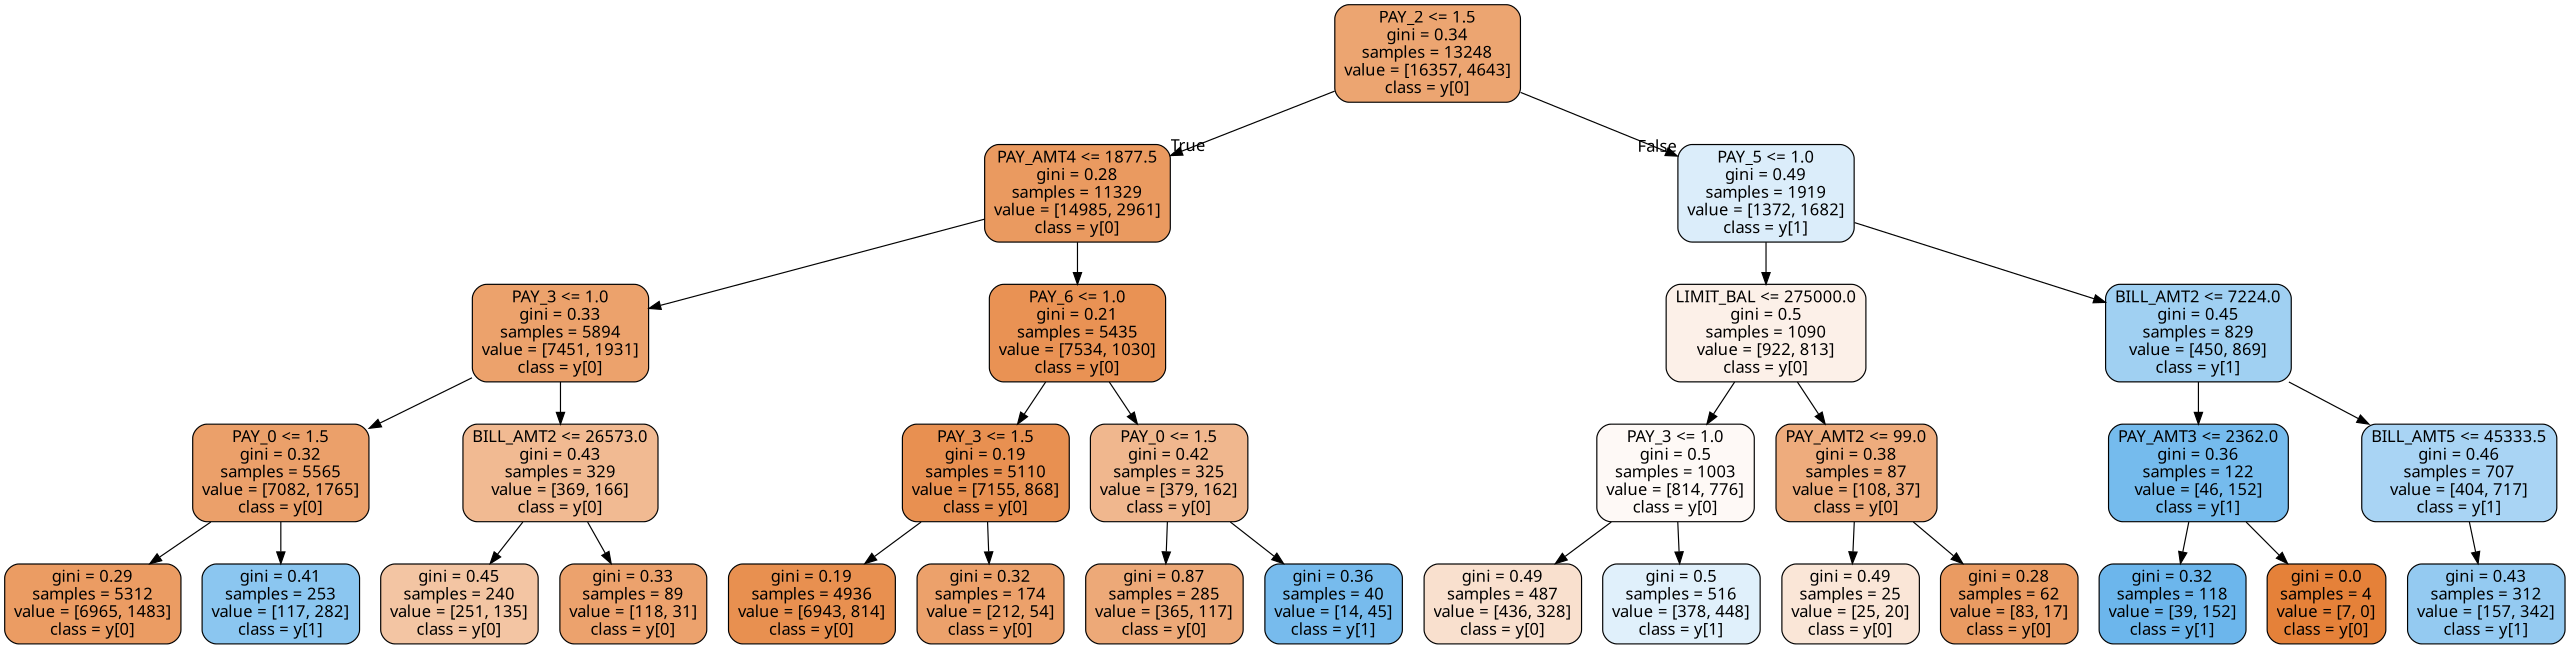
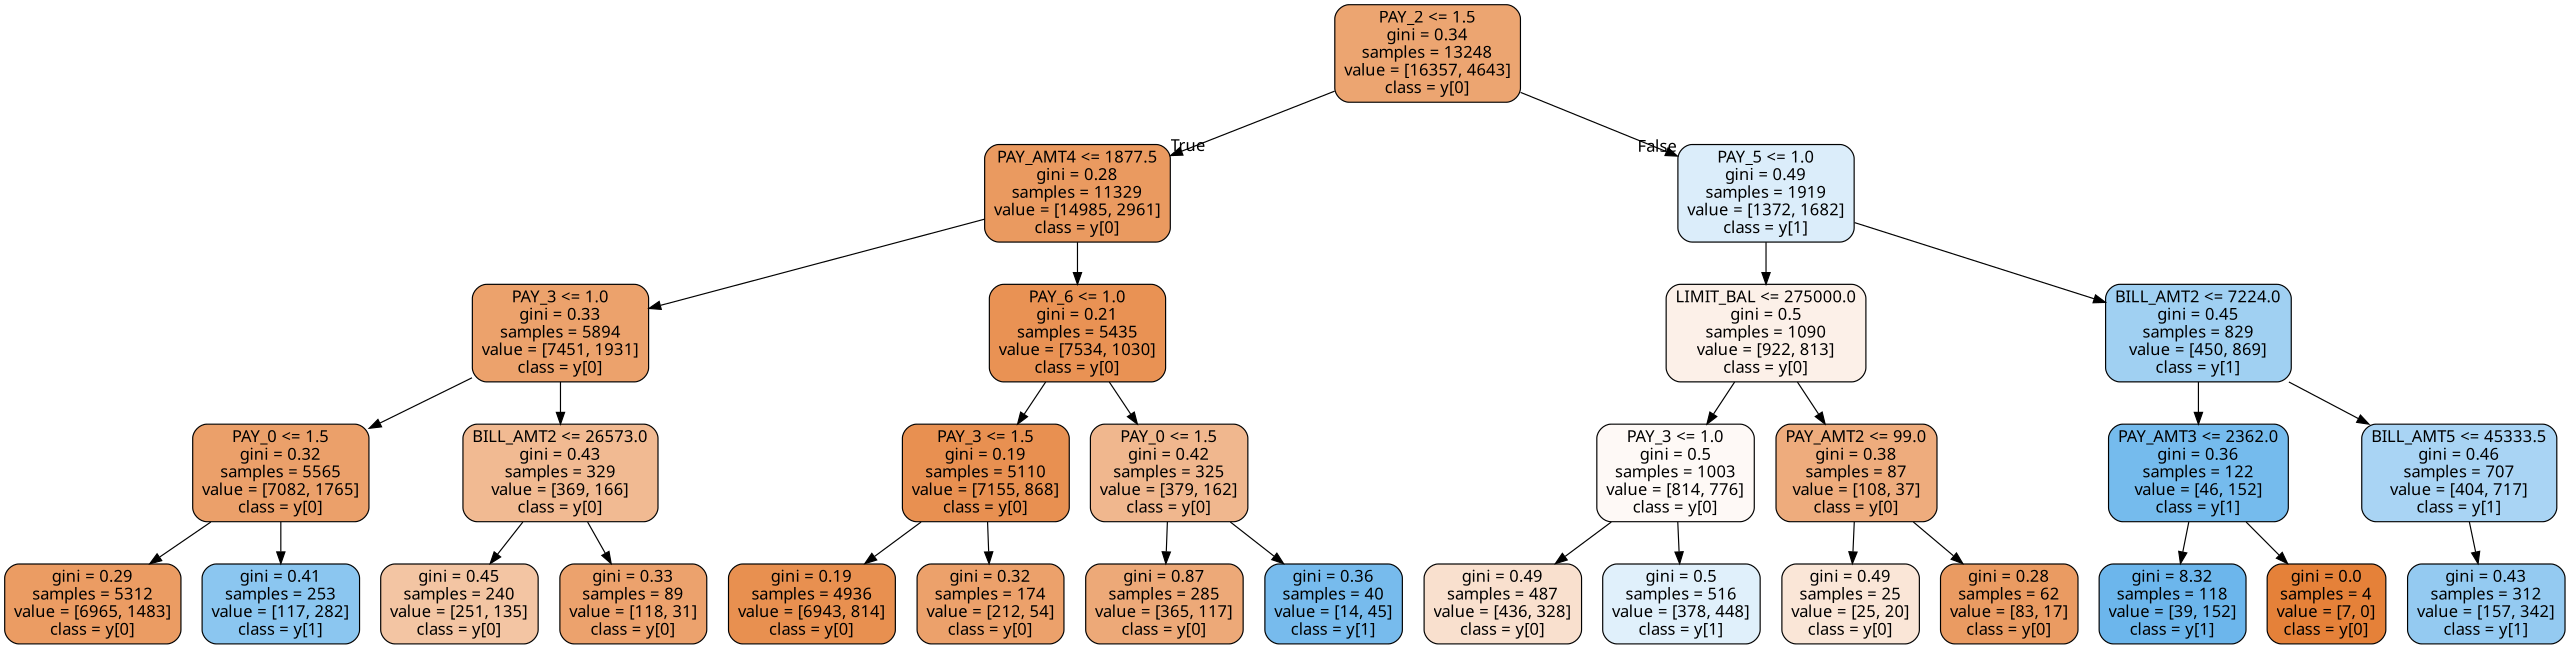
  digraph {
    fontname="Noto Sans"
    node [color=black fontname="Noto Sans" shape=box style="filled, rounded"]
    edge [fontname="Noto Sans"]
    n1 [fillcolor="#eca571" label="PAY_2 <= 1.5\ngini = 0.34\nsamples = 13248\nvalue = [16357, 4643]\nclass = y[0]"]
    n2 [fillcolor="#ea9a60" label="PAY_AMT4 <= 1877.5\ngini = 0.28\nsamples = 11329\nvalue = [14985, 2961]\nclass = y[0]"]
    n3 [fillcolor="#dbedfa" label="PAY_5 <= 1.0\ngini = 0.49\nsamples = 1919\nvalue = [1372, 1682]\nclass = y[1]"]
    n4 [fillcolor="#eca26c" label="PAY_3 <= 1.0\ngini = 0.33\nsamples = 5894\nvalue = [7451, 1931]\nclass = y[0]"]
    n5 [fillcolor="#e99254" label="PAY_6 <= 1.0\ngini = 0.21\nsamples = 5435\nvalue = [7534, 1030]\nclass = y[0]"]
    n6 [fillcolor="#fcf0e8" label="LIMIT_BAL <= 275000.0\ngini = 0.5\nsamples = 1090\nvalue = [922, 813]\nclass = y[0]"]
    n7 [fillcolor="#a0d0f2" label="BILL_AMT2 <= 7224.0\ngini = 0.45\nsamples = 829\nvalue = [450, 869]\nclass = y[1]"]
    n8 [fillcolor="#eba06a" label="PAY_0 <= 1.5\ngini = 0.32\nsamples = 5565\nvalue = [7082, 1765]\nclass = y[0]"]
    n9 [fillcolor="#f1ba92" label="BILL_AMT2 <= 26573.0\ngini = 0.43\nsamples = 329\nvalue = [369, 166]\nclass = y[0]"]
    n10 [fillcolor="#e89051" label="PAY_3 <= 1.5\ngini = 0.19\nsamples = 5110\nvalue = [7155, 868]\nclass = y[0]"]
    n11 [fillcolor="#f0b78e" label="PAY_0 <= 1.5\ngini = 0.42\nsamples = 325\nvalue = [379, 162]\nclass = y[0]"]
    n12 [fillcolor="#eb9c63" label="gini = 0.29\nsamples = 5312\nvalue = [6965, 1483]\nclass = y[0]"]
    n13 [fillcolor="#8bc6f0" label="gini = 0.41\nsamples = 253\nvalue = [117, 282]\nclass = y[1]"]
    n14 [fillcolor="#f3c5a3" label="gini = 0.45\nsamples = 240\nvalue = [251, 135]\nclass = y[0]"]
    n15 [fillcolor="#eca26d" label="gini = 0.33\nsamples = 89\nvalue = [118, 31]\nclass = y[0]"]
    n16 [fillcolor="#e89050" label="gini = 0.19\nsamples = 4936\nvalue = [6943, 814]\nclass = y[0]"]
    n17 [fillcolor="#eca16b" label="gini = 0.32\nsamples = 174\nvalue = [212, 54]\nclass = y[0]"]
    n18 [fillcolor="#eda978" label="gini = 0.87\nsamples = 285\nvalue = [365, 117]\nclass = y[0]"]
    n19 [fillcolor="#77bbed" label="gini = 0.36\nsamples = 40\nvalue = [14, 45]\nclass = y[1]"]
    n20 [fillcolor="#fef9f6" label="PAY_3 <= 1.0\ngini = 0.5\nsamples = 1003\nvalue = [814, 776]\nclass = y[0]"]
    n21 [fillcolor="#eeac7d" label="PAY_AMT2 <= 99.0\ngini = 0.38\nsamples = 87\nvalue = [108, 37]\nclass = y[0]"]
    n22 [fillcolor="#75bbed" label="PAY_AMT3 <= 2362.0\ngini = 0.36\nsamples = 122\nvalue = [46, 152]\nclass = y[1]"]
    n23 [fillcolor="#a9d4f4" label="BILL_AMT5 <= 45333.5\ngini = 0.46\nsamples = 707\nvalue = [404, 717]\nclass = y[1]"]
    n24 [fillcolor="#f9e0ce" label="gini = 0.49\nsamples = 487\nvalue = [436, 328]\nclass = y[0]"]
    n25 [fillcolor="#e0f0fb" label="gini = 0.5\nsamples = 516\nvalue = [378, 448]\nclass = y[1]"]
    n26 [fillcolor="#fae6d7" label="gini = 0.49\nsamples = 25\nvalue = [25, 20]\nclass = y[0]"]
    n27 [fillcolor="#ea9b62" label="gini = 0.28\nsamples = 62\nvalue = [83, 17]\nclass = y[0]"]
-   n28 [fillcolor="#6cb6ec" label="gini = 0.32\nsamples = 118\nvalue = [39, 152]\nclass = y[1]"]
+   n28 [fillcolor="#6cb6ec" label="gini = 8.32\nsamples = 118\nvalue = [39, 152]\nclass = y[1]"]
    n29 [fillcolor="#e58139" label="gini = 0.0\nsamples = 4\nvalue = [7, 0]\nclass = y[0]"]
    n30 [fillcolor="#94caf1" label="gini = 0.43\nsamples = 312\nvalue = [157, 342]\nclass = y[1]"]
    n1 -> n2 [headlabel=True labelangle=45 labeldistance=2.5]
    n1 -> n3 [headlabel=False labelangle=-45 labeldistance=2.5]
    n2 -> n4
    n2 -> n5
    n3 -> n6
    n3 -> n7
    n4 -> n8
    n4 -> n9
    n5 -> n10
    n5 -> n11
    n6 -> n20
    n6 -> n21
    n7 -> n22
    n7 -> n23
    n8 -> n12
    n8 -> n13
    n9 -> n14
    n9 -> n15
    n10 -> n16
    n10 -> n17
    n11 -> n18
    n11 -> n19
    n20 -> n24
    n20 -> n25
    n21 -> n26
    n21 -> n27
    n22 -> n28
    n22 -> n29
    n23 -> n30
  }
